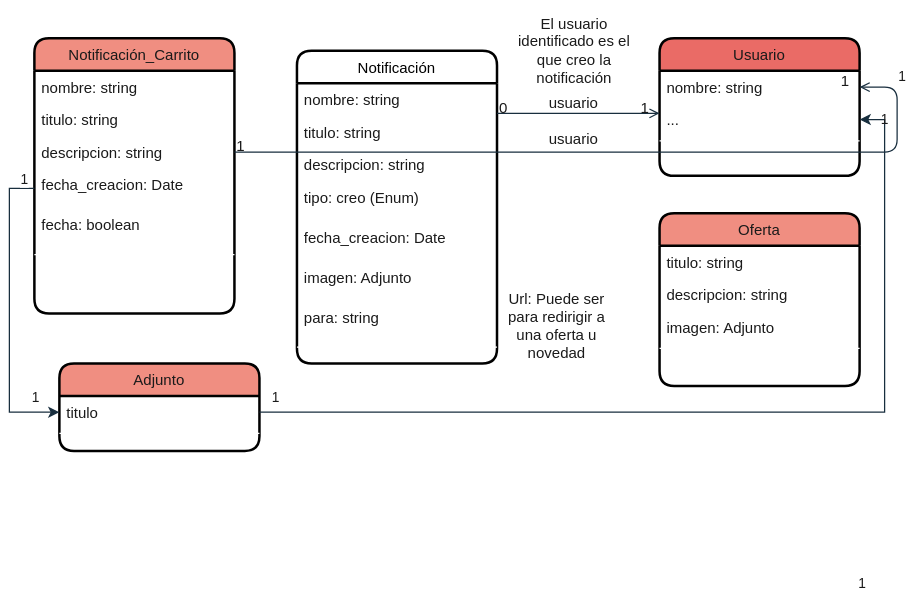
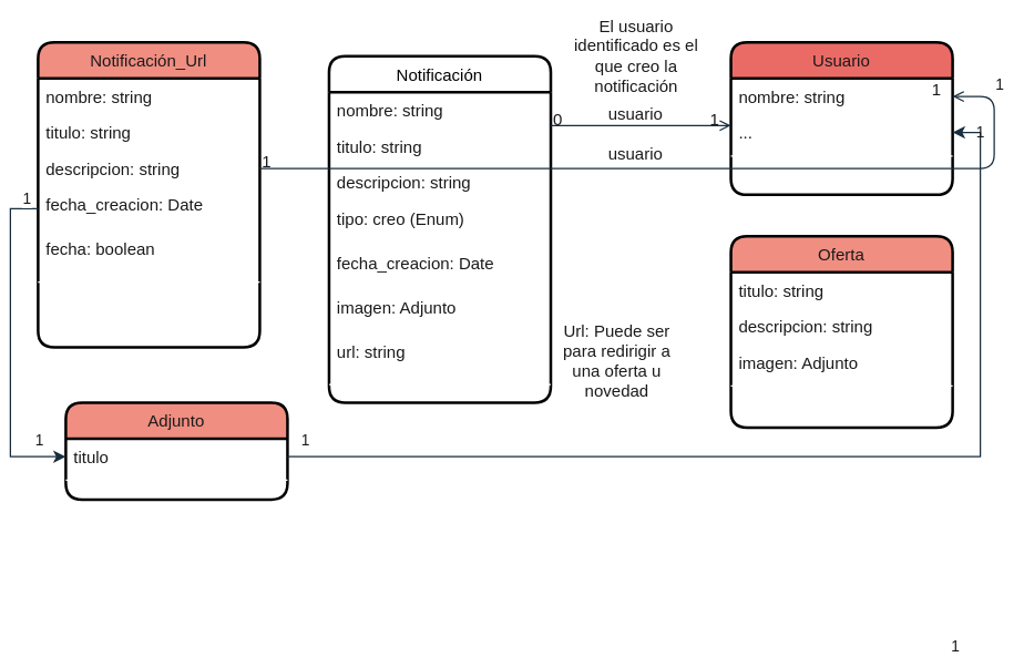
  <mxCell id="0" />
  <mxCell id="1" parent="0" />
  <mxCell id="2" value="Notificación" style="swimlane;fontStyle=0;align=center;verticalAlign=top;childLayout=stackLayout;horizontal=1;startSize=26;horizontalStack=0;resizeParent=1;resizeLast=0;collapsible=1;marginBottom=0;rounded=1;shadow=0;strokeWidth=2;labelBackgroundColor=none;strokeColor=light-dark(#000000,#000000);" parent="1" vertex="1"><mxGeometry x="230" y="40" width="160" height="250" as="geometry"><mxRectangle x="230" y="140" width="160" height="26" as="alternateBounds" /></mxGeometry></mxCell>
  <mxCell id="3" value="nombre: string" style="text;align=left;verticalAlign=top;spacingLeft=4;spacingRight=4;overflow=hidden;rotatable=0;points=[[0,0.5],[1,0.5]];portConstraint=eastwest;labelBackgroundColor=none;rounded=1;fontColor=#1A1A1A;" parent="2" vertex="1"><mxGeometry y="26" width="160" height="26" as="geometry" /></mxCell>
  <mxCell id="4" value="titulo: string" style="text;align=left;verticalAlign=top;spacingLeft=4;spacingRight=4;overflow=hidden;rotatable=0;points=[[0,0.5],[1,0.5]];portConstraint=eastwest;rounded=1;shadow=0;html=0;labelBackgroundColor=none;fontColor=#1A1A1A;" parent="2" vertex="1"><mxGeometry y="52" width="160" height="26" as="geometry" /></mxCell>
  <mxCell id="5" value="descripcion: string" style="text;align=left;verticalAlign=top;spacingLeft=4;spacingRight=4;overflow=hidden;rotatable=0;points=[[0,0.5],[1,0.5]];portConstraint=eastwest;rounded=1;shadow=0;html=0;labelBackgroundColor=none;fontColor=#1A1A1A;" parent="2" vertex="1"><mxGeometry y="78" width="160" height="26" as="geometry" /></mxCell>
  <mxCell id="6" value="tipo: creo (Enum)" style="text;align=left;verticalAlign=top;spacingLeft=4;spacingRight=4;overflow=hidden;rotatable=0;points=[[0,0.5],[1,0.5]];portConstraint=eastwest;labelBackgroundColor=none;rounded=1;fontColor=#1A1A1A;" parent="2" vertex="1"><mxGeometry y="104" width="160" height="32" as="geometry" /></mxCell>
  <mxCell id="7" value="fecha_creacion: Date" style="text;align=left;verticalAlign=top;spacingLeft=4;spacingRight=4;overflow=hidden;rotatable=0;points=[[0,0.5],[1,0.5]];portConstraint=eastwest;labelBackgroundColor=none;rounded=1;fontColor=#1A1A1A;" vertex="1" parent="2"><mxGeometry y="136" width="160" height="32" as="geometry" /></mxCell>
  <mxCell id="8" value="imagen: Adjunto" style="text;align=left;verticalAlign=top;spacingLeft=4;spacingRight=4;overflow=hidden;rotatable=0;points=[[0,0.5],[1,0.5]];portConstraint=eastwest;labelBackgroundColor=none;rounded=1;fontColor=#1A1A1A;" vertex="1" parent="2"><mxGeometry y="168" width="160" height="32" as="geometry" /></mxCell>
- <mxCell id="9" value="para: string" style="text;align=left;verticalAlign=top;spacingLeft=4;spacingRight=4;overflow=hidden;rotatable=0;points=[[0,0.5],[1,0.5]];portConstraint=eastwest;labelBackgroundColor=none;rounded=1;fontColor=#1A1A1A;" vertex="1" parent="2"><mxGeometry y="200" width="160" height="32" as="geometry" /></mxCell>
+ <mxCell id="9" value="url: string" style="text;align=left;verticalAlign=top;spacingLeft=4;spacingRight=4;overflow=hidden;rotatable=0;points=[[0,0.5],[1,0.5]];portConstraint=eastwest;labelBackgroundColor=none;rounded=1;fontColor=#1A1A1A;" vertex="1" parent="2"><mxGeometry y="200" width="160" height="32" as="geometry" /></mxCell>
  <mxCell id="10" value="" style="line;html=1;strokeWidth=1;align=left;verticalAlign=middle;spacingTop=-1;spacingLeft=3;spacingRight=3;rotatable=0;labelPosition=right;points=[];portConstraint=eastwest;labelBackgroundColor=none;rounded=1;fillColor=#F08E81;strokeColor=#FFFFFF;fontColor=#1A1A1A;" parent="2" vertex="1"><mxGeometry y="232" width="160" height="10" as="geometry" /></mxCell>
  <mxCell id="11" value="Oferta" style="swimlane;fontStyle=0;align=center;verticalAlign=top;childLayout=stackLayout;horizontal=1;startSize=26;horizontalStack=0;resizeParent=1;resizeLast=0;collapsible=1;marginBottom=0;rounded=1;shadow=0;strokeWidth=2;labelBackgroundColor=none;fillColor=#F08E81;strokeColor=light-dark(#000000,#000000);fontColor=#1A1A1A;" parent="1" vertex="1"><mxGeometry x="520" y="170" width="160" height="138" as="geometry"><mxRectangle x="130" y="380" width="160" height="26" as="alternateBounds" /></mxGeometry></mxCell>
  <mxCell id="12" value="titulo: string" style="text;align=left;verticalAlign=top;spacingLeft=4;spacingRight=4;overflow=hidden;rotatable=0;points=[[0,0.5],[1,0.5]];portConstraint=eastwest;labelBackgroundColor=none;rounded=1;fontColor=#1A1A1A;" parent="11" vertex="1"><mxGeometry y="26" width="160" height="26" as="geometry" /></mxCell>
  <mxCell id="13" value="descripcion: string" style="text;align=left;verticalAlign=top;spacingLeft=4;spacingRight=4;overflow=hidden;rotatable=0;points=[[0,0.5],[1,0.5]];portConstraint=eastwest;rounded=1;shadow=0;html=0;labelBackgroundColor=none;fontColor=#1A1A1A;" parent="11" vertex="1"><mxGeometry y="52" width="160" height="26" as="geometry" /></mxCell>
  <mxCell id="14" value="imagen: Adjunto" style="text;align=left;verticalAlign=top;spacingLeft=4;spacingRight=4;overflow=hidden;rotatable=0;points=[[0,0.5],[1,0.5]];portConstraint=eastwest;labelBackgroundColor=none;rounded=1;fontColor=#1A1A1A;" parent="11" vertex="1"><mxGeometry y="78" width="160" height="26" as="geometry" /></mxCell>
  <mxCell id="15" value="" style="line;html=1;strokeWidth=1;align=left;verticalAlign=middle;spacingTop=-1;spacingLeft=3;spacingRight=3;rotatable=0;labelPosition=right;points=[];portConstraint=eastwest;labelBackgroundColor=none;rounded=1;fillColor=#F08E81;strokeColor=#FFFFFF;fontColor=#1A1A1A;" parent="11" vertex="1"><mxGeometry y="104" width="160" height="8" as="geometry" /></mxCell>
  <mxCell id="16" value="Adjunto" style="swimlane;fontStyle=0;align=center;verticalAlign=top;childLayout=stackLayout;horizontal=1;startSize=26;horizontalStack=0;resizeParent=1;resizeLast=0;collapsible=1;marginBottom=0;rounded=1;shadow=0;strokeWidth=2;labelBackgroundColor=none;fillColor=#F08E81;strokeColor=light-dark(#000000,#000000);fontColor=#1A1A1A;" parent="1" vertex="1"><mxGeometry x="40" y="290" width="160" height="70" as="geometry"><mxRectangle x="340" y="380" width="170" height="26" as="alternateBounds" /></mxGeometry></mxCell>
  <mxCell id="17" value="titulo" style="text;align=left;verticalAlign=top;spacingLeft=4;spacingRight=4;overflow=hidden;rotatable=0;points=[[0,0.5],[1,0.5]];portConstraint=eastwest;labelBackgroundColor=none;rounded=1;fontColor=#1A1A1A;" parent="16" vertex="1"><mxGeometry y="26" width="160" height="26" as="geometry" /></mxCell>
  <mxCell id="18" value="" style="line;html=1;strokeWidth=1;align=left;verticalAlign=middle;spacingTop=-1;spacingLeft=3;spacingRight=3;rotatable=0;labelPosition=right;points=[];portConstraint=eastwest;labelBackgroundColor=none;rounded=1;fillColor=#F08E81;strokeColor=#FFFFFF;fontColor=#1A1A1A;" parent="16" vertex="1"><mxGeometry y="52" width="160" height="8" as="geometry" /></mxCell>
  <mxCell id="19" value="Usuario" style="swimlane;fontStyle=0;align=center;verticalAlign=top;childLayout=stackLayout;horizontal=1;startSize=26;horizontalStack=0;resizeParent=1;resizeLast=0;collapsible=1;marginBottom=0;rounded=1;shadow=0;strokeWidth=2;labelBackgroundColor=none;fillColor=light-dark(#EA6B66,#000000);strokeColor=light-dark(#000000,#000000);fontColor=#1A1A1A;" parent="1" vertex="1"><mxGeometry x="520" y="30" width="160" height="110" as="geometry"><mxRectangle x="550" y="140" width="160" height="26" as="alternateBounds" /></mxGeometry></mxCell>
  <mxCell id="20" value="nombre: string&#10;" style="text;align=left;verticalAlign=top;spacingLeft=4;spacingRight=4;overflow=hidden;rotatable=0;points=[[0,0.5],[1,0.5]];portConstraint=eastwest;rounded=1;shadow=0;html=0;labelBackgroundColor=none;fontColor=#1A1A1A;" parent="19" vertex="1"><mxGeometry y="26" width="160" height="26" as="geometry" /></mxCell>
  <mxCell id="21" value="..." style="text;align=left;verticalAlign=top;spacingLeft=4;spacingRight=4;overflow=hidden;rotatable=0;points=[[0,0.5],[1,0.5]];portConstraint=eastwest;rounded=1;shadow=0;html=0;labelBackgroundColor=none;fontColor=#1A1A1A;" parent="19" vertex="1"><mxGeometry y="52" width="160" height="26" as="geometry" /></mxCell>
  <mxCell id="22" value="" style="line;html=1;strokeWidth=1;align=left;verticalAlign=middle;spacingTop=-1;spacingLeft=3;spacingRight=3;rotatable=0;labelPosition=right;points=[];portConstraint=eastwest;labelBackgroundColor=none;rounded=1;fillColor=#F08E81;strokeColor=#FFFFFF;fontColor=#1A1A1A;" parent="19" vertex="1"><mxGeometry y="78" width="160" height="8" as="geometry" /></mxCell>
  <mxCell id="23" value="" style="endArrow=open;shadow=0;strokeWidth=1;rounded=1;curved=0;endFill=1;edgeStyle=elbowEdgeStyle;elbow=vertical;labelBackgroundColor=none;fontColor=default;strokeColor=#182E3E;" parent="1" source="2" target="19" edge="1"><mxGeometry x="0.5" y="41" relative="1" as="geometry"><mxPoint x="340" y="112" as="sourcePoint" /><mxPoint x="500" y="112" as="targetPoint" /><mxPoint x="-40" y="32" as="offset" /></mxGeometry></mxCell>
  <mxCell id="24" value="0" style="resizable=0;align=left;verticalAlign=bottom;labelBackgroundColor=none;fontSize=12;rounded=1;fillColor=#F08E81;strokeColor=#FFFFFF;fontColor=#1A1A1A;" parent="23" connectable="0" vertex="1"><mxGeometry x="-1" relative="1" as="geometry"><mxPoint y="4" as="offset" /></mxGeometry></mxCell>
  <mxCell id="25" value="1" style="resizable=0;align=right;verticalAlign=bottom;labelBackgroundColor=none;fontSize=12;rounded=1;fillColor=#F08E81;strokeColor=#FFFFFF;fontColor=#1A1A1A;" parent="23" connectable="0" vertex="1"><mxGeometry x="1" relative="1" as="geometry"><mxPoint x="-7" y="4" as="offset" /></mxGeometry></mxCell>
  <mxCell id="26" value="usuario" style="text;html=1;resizable=0;points=[];;align=center;verticalAlign=middle;labelBackgroundColor=none;rounded=1;shadow=0;strokeWidth=1;fontSize=12;fontColor=#1A1A1A;" parent="23" vertex="1" connectable="0"><mxGeometry x="0.5" y="49" relative="1" as="geometry"><mxPoint x="-38" y="40" as="offset" /></mxGeometry></mxCell>
- <mxCell id="27" value="Notificación_Carrito" style="swimlane;fontStyle=0;align=center;verticalAlign=top;childLayout=stackLayout;horizontal=1;startSize=26;horizontalStack=0;resizeParent=1;resizeLast=0;collapsible=1;marginBottom=0;rounded=1;shadow=0;strokeWidth=2;labelBackgroundColor=none;fillColor=#F08E81;strokeColor=light-dark(#000000,#000000);fontColor=#1A1A1A;" vertex="1" parent="1"><mxGeometry x="20" y="30" width="160" height="220" as="geometry"><mxRectangle x="230" y="140" width="160" height="26" as="alternateBounds" /></mxGeometry></mxCell>
+ <mxCell id="27" value="Notificación_Url" style="swimlane;fontStyle=0;align=center;verticalAlign=top;childLayout=stackLayout;horizontal=1;startSize=26;horizontalStack=0;resizeParent=1;resizeLast=0;collapsible=1;marginBottom=0;rounded=1;shadow=0;strokeWidth=2;labelBackgroundColor=none;fillColor=#F08E81;strokeColor=light-dark(#000000,#000000);fontColor=#1A1A1A;" vertex="1" parent="1"><mxGeometry x="20" y="30" width="160" height="220" as="geometry"><mxRectangle x="230" y="140" width="160" height="26" as="alternateBounds" /></mxGeometry></mxCell>
  <mxCell id="28" value="nombre: string" style="text;align=left;verticalAlign=top;spacingLeft=4;spacingRight=4;overflow=hidden;rotatable=0;points=[[0,0.5],[1,0.5]];portConstraint=eastwest;labelBackgroundColor=none;rounded=1;fontColor=#1A1A1A;" vertex="1" parent="27"><mxGeometry y="26" width="160" height="26" as="geometry" /></mxCell>
  <mxCell id="29" value="titulo: string" style="text;align=left;verticalAlign=top;spacingLeft=4;spacingRight=4;overflow=hidden;rotatable=0;points=[[0,0.5],[1,0.5]];portConstraint=eastwest;rounded=1;shadow=0;html=0;labelBackgroundColor=none;fontColor=#1A1A1A;" vertex="1" parent="27"><mxGeometry y="52" width="160" height="26" as="geometry" /></mxCell>
  <mxCell id="30" value="descripcion: string" style="text;align=left;verticalAlign=top;spacingLeft=4;spacingRight=4;overflow=hidden;rotatable=0;points=[[0,0.5],[1,0.5]];portConstraint=eastwest;rounded=1;shadow=0;html=0;labelBackgroundColor=none;fontColor=#1A1A1A;" vertex="1" parent="27"><mxGeometry y="78" width="160" height="26" as="geometry" /></mxCell>
  <mxCell id="31" value="fecha_creacion: Date" style="text;align=left;verticalAlign=top;spacingLeft=4;spacingRight=4;overflow=hidden;rotatable=0;points=[[0,0.5],[1,0.5]];portConstraint=eastwest;labelBackgroundColor=none;rounded=1;fontColor=#1A1A1A;" vertex="1" parent="27"><mxGeometry y="104" width="160" height="32" as="geometry" /></mxCell>
  <mxCell id="32" value="fecha: boolean" style="text;align=left;verticalAlign=top;spacingLeft=4;spacingRight=4;overflow=hidden;rotatable=0;points=[[0,0.5],[1,0.5]];portConstraint=eastwest;labelBackgroundColor=none;rounded=1;fontColor=#1A1A1A;" vertex="1" parent="27"><mxGeometry y="136" width="160" height="32" as="geometry" /></mxCell>
  <mxCell id="33" value="" style="line;html=1;strokeWidth=1;align=left;verticalAlign=middle;spacingTop=-1;spacingLeft=3;spacingRight=3;rotatable=0;labelPosition=right;points=[];portConstraint=eastwest;labelBackgroundColor=none;rounded=1;fillColor=#F08E81;strokeColor=#FFFFFF;fontColor=#1A1A1A;" vertex="1" parent="27"><mxGeometry y="168" width="160" height="10" as="geometry" /></mxCell>
  <mxCell id="34" value="" style="endArrow=open;shadow=0;strokeWidth=1;rounded=1;curved=0;endFill=1;edgeStyle=elbowEdgeStyle;elbow=vertical;labelBackgroundColor=none;fontColor=default;exitX=1;exitY=0.5;exitDx=0;exitDy=0;entryX=1;entryY=0.5;entryDx=0;entryDy=0;strokeColor=#182E3E;" edge="1" parent="1" source="30" target="20"><mxGeometry x="0.5" y="41" relative="1" as="geometry"><mxPoint x="710" y="291.666" as="sourcePoint" /><mxPoint x="769.36" y="140" as="targetPoint" /><mxPoint x="-40" y="32" as="offset" /><Array as="points"><mxPoint x="710" y="30" /></Array></mxGeometry></mxCell>
  <mxCell id="35" value="1" style="resizable=0;align=left;verticalAlign=bottom;labelBackgroundColor=none;fontSize=12;rounded=1;fillColor=#F08E81;strokeColor=#FFFFFF;fontColor=#1A1A1A;" connectable="0" vertex="1" parent="34"><mxGeometry x="-1" relative="1" as="geometry"><mxPoint y="4" as="offset" /></mxGeometry></mxCell>
  <mxCell id="36" value="1" style="resizable=0;align=right;verticalAlign=bottom;labelBackgroundColor=none;fontSize=12;rounded=1;fillColor=#F08E81;strokeColor=#FFFFFF;fontColor=#1A1A1A;" connectable="0" vertex="1" parent="34"><mxGeometry x="1" relative="1" as="geometry"><mxPoint x="-7" y="4" as="offset" /></mxGeometry></mxCell>
  <mxCell id="37" value="usuario" style="text;html=1;resizable=0;points=[];;align=center;verticalAlign=middle;labelBackgroundColor=none;rounded=1;shadow=0;strokeWidth=1;fontSize=12;rotation=0;fontColor=#1A1A1A;" vertex="1" connectable="0" parent="34"><mxGeometry x="0.5" y="49" relative="1" as="geometry"><mxPoint x="-189" y="38" as="offset" /></mxGeometry></mxCell>
  <mxCell id="38" value="1" style="edgeLabel;html=1;align=center;verticalAlign=middle;resizable=0;points=[];rounded=1;labelBackgroundColor=none;fontColor=#1A1A1A;" vertex="1" connectable="0" parent="34"><mxGeometry x="0.92" y="-3" relative="1" as="geometry"><mxPoint x="9" y="-6" as="offset" /></mxGeometry></mxCell>
  <mxCell id="39" value="Url: Puede ser para redirigir a una oferta u novedad" style="text;html=1;align=center;verticalAlign=middle;whiteSpace=wrap;rounded=0;labelBackgroundColor=none;fontColor=#1A1A1A;" vertex="1" parent="1"><mxGeometry x="390" y="240" width="96" height="40" as="geometry" /></mxCell>
  <mxCell id="40" style="edgeStyle=orthogonalEdgeStyle;rounded=0;orthogonalLoop=1;jettySize=auto;html=1;exitX=0;exitY=0.5;exitDx=0;exitDy=0;entryX=0;entryY=0.5;entryDx=0;entryDy=0;fontColor=default;labelBackgroundColor=none;strokeColor=#182E3E;" edge="1" parent="1" source="31" target="17"><mxGeometry relative="1" as="geometry" /></mxCell>
  <mxCell id="41" value="1" style="edgeLabel;html=1;align=center;verticalAlign=middle;resizable=0;points=[];strokeColor=#FFFFFF;fontColor=#1A1A1A;fillColor=#F08E81;" vertex="1" connectable="0" parent="40"><mxGeometry x="0.732" y="1" relative="1" as="geometry"><mxPoint x="12" y="-12" as="offset" /></mxGeometry></mxCell>
  <mxCell id="42" value="El usuario identificado es el que creo la notificación" style="text;html=1;align=center;verticalAlign=middle;whiteSpace=wrap;rounded=0;labelBackgroundColor=none;fontColor=#1A1A1A;" vertex="1" parent="1"><mxGeometry x="404" y="20" width="96" height="40" as="geometry" /></mxCell>
  <mxCell id="43" style="edgeStyle=orthogonalEdgeStyle;rounded=0;orthogonalLoop=1;jettySize=auto;html=1;exitX=1;exitY=0.5;exitDx=0;exitDy=0;entryX=1;entryY=0.5;entryDx=0;entryDy=0;fontColor=default;labelBackgroundColor=none;strokeColor=#182E3E;" edge="1" parent="1" source="17" target="21"><mxGeometry relative="1" as="geometry" /></mxCell>
  <mxCell id="44" value="1" style="edgeLabel;html=1;align=center;verticalAlign=middle;resizable=0;points=[];labelBackgroundColor=none;fontColor=#1A1A1A;" vertex="1" connectable="0" parent="43"><mxGeometry x="-0.967" y="1" relative="1" as="geometry"><mxPoint y="-12" as="offset" /></mxGeometry></mxCell>
  <mxCell id="45" value="1" style="edgeLabel;html=1;align=center;verticalAlign=middle;resizable=0;points=[];labelBackgroundColor=none;fontColor=#1A1A1A;" vertex="1" connectable="0" parent="43"><mxGeometry x="0.949" y="-1" relative="1" as="geometry"><mxPoint as="offset" /></mxGeometry></mxCell>
  <mxCell id="46" value="1" style="edgeLabel;html=1;align=center;verticalAlign=middle;resizable=0;points=[];labelBackgroundColor=none;fontColor=#1A1A1A;" vertex="1" connectable="0" parent="1"><mxGeometry x="222" y="326" as="geometry"><mxPoint x="459" y="139" as="offset" /></mxGeometry></mxCell>
  <mxCell id="47" value="1" style="edgeLabel;html=1;align=center;verticalAlign=middle;resizable=0;points=[];strokeColor=#FFFFFF;fontColor=#1A1A1A;fillColor=#F08E81;" vertex="1" connectable="0" parent="1"><mxGeometry x="30" y="326" as="geometry"><mxPoint x="-19" y="-184" as="offset" /></mxGeometry></mxCell>
